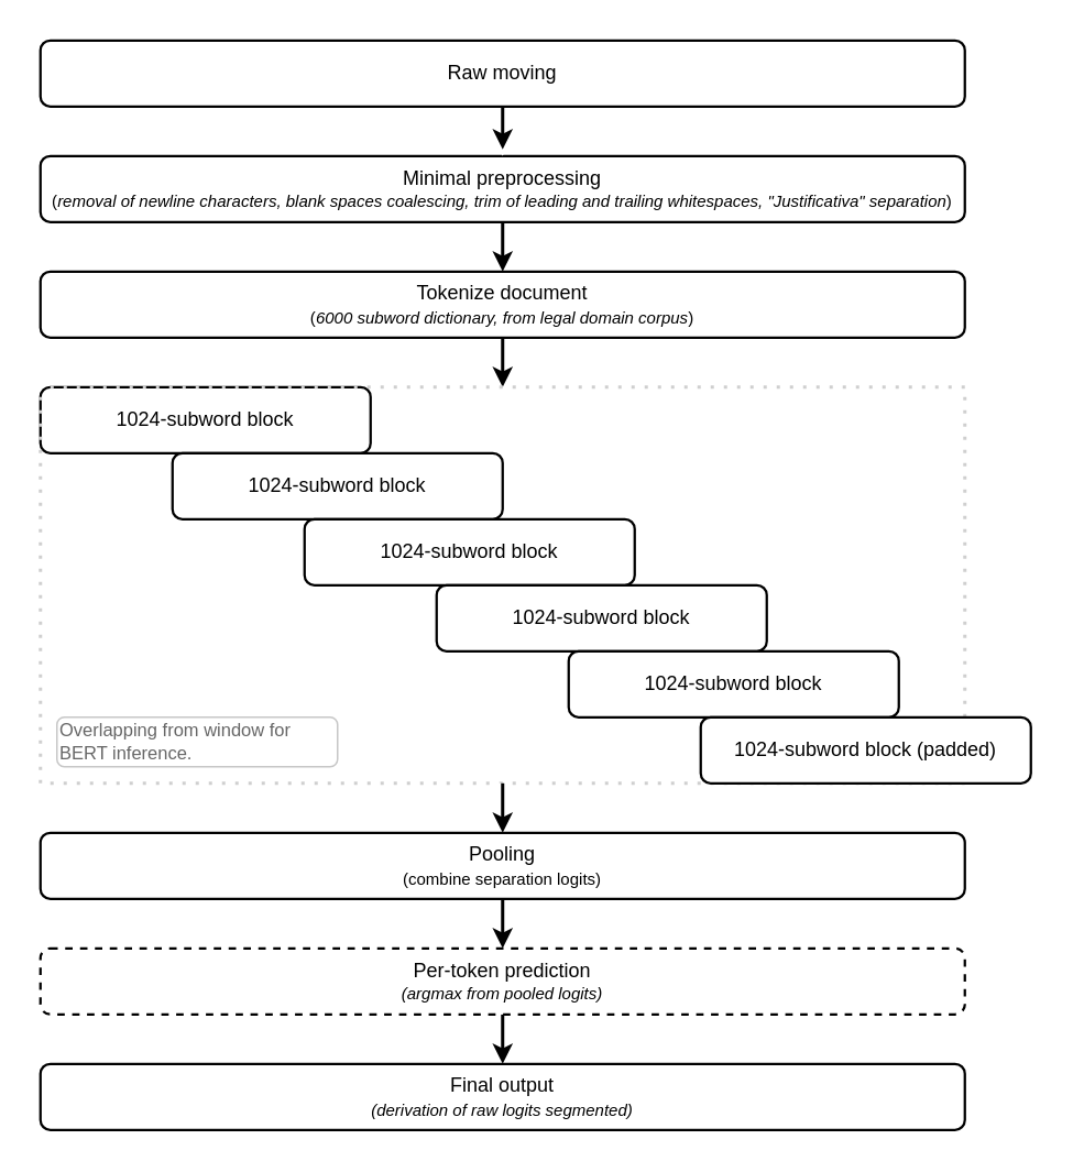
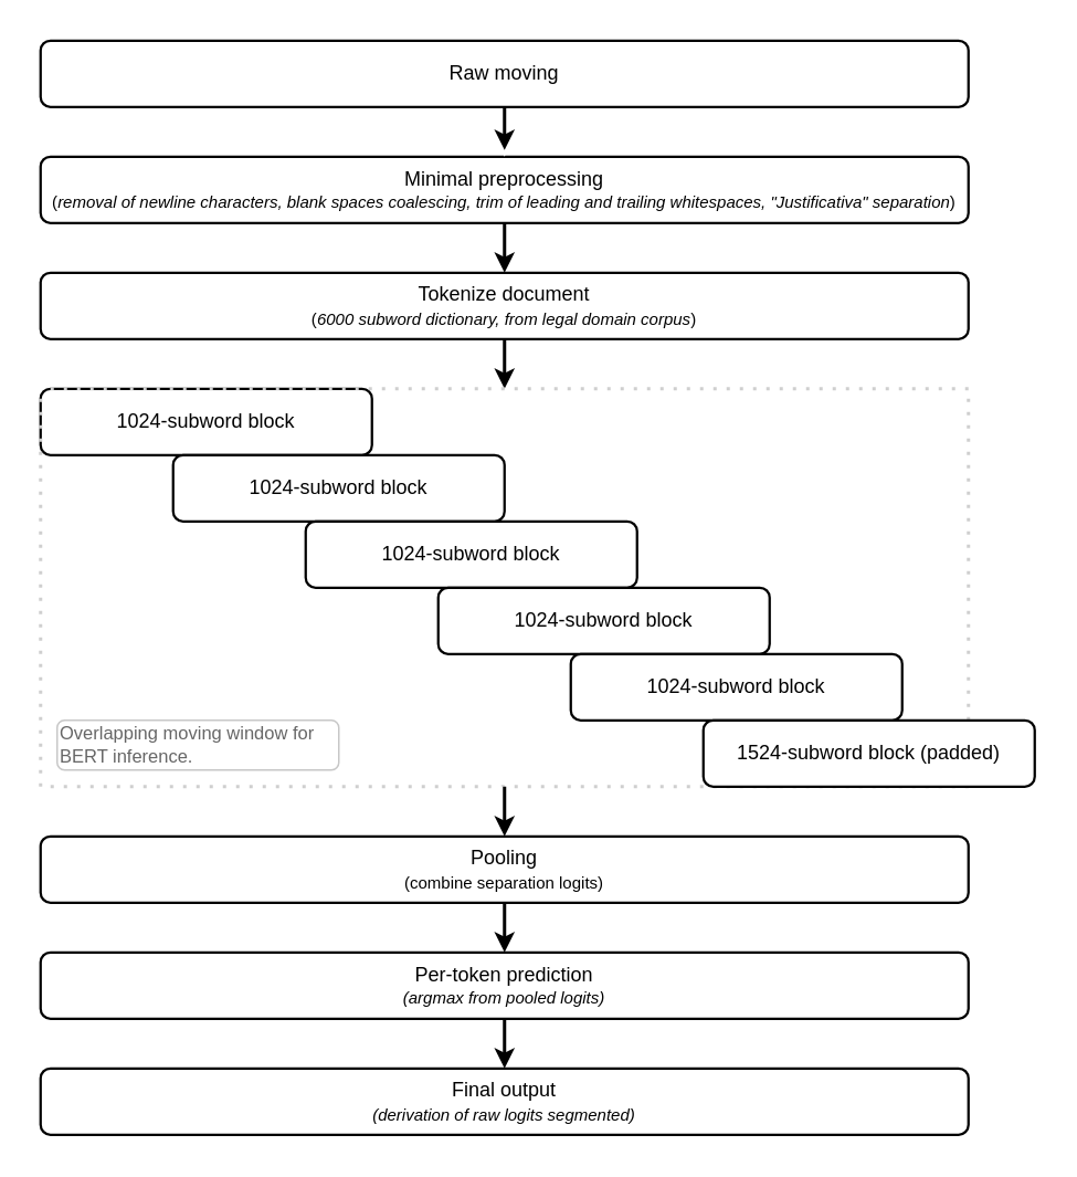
  <mxCell id="0" />
  <mxCell id="1" parent="0" />
  <mxCell id="2" value="" style="rounded=1;whiteSpace=wrap;html=1;strokeWidth=1.5;strokeColor=none;fillColor=#FFFFFF;fontColor=#ffffff;" vertex="1" parent="1"><mxGeometry x="180" y="310" width="208" height="48" as="geometry" /></mxCell>
  <mxCell id="3" value="" style="rounded=1;whiteSpace=wrap;html=1;strokeWidth=1.5;strokeColor=none;fillColor=#FFFFFF;fontColor=#ffffff;" vertex="1" parent="1"><mxGeometry x="20" y="230" width="208" height="48" as="geometry" /></mxCell>
  <mxCell id="4" value="" style="rounded=1;whiteSpace=wrap;html=1;strokeWidth=1.5;strokeColor=none;fillColor=#FFFFFF;fontColor=#ffffff;" vertex="1" parent="1"><mxGeometry x="100" y="270" width="208" height="48" as="geometry" /></mxCell>
  <mxCell id="5" value="" style="rounded=1;whiteSpace=wrap;html=1;strokeWidth=1.5;strokeColor=none;fillColor=#FFFFFF;fontColor=#ffffff;" vertex="1" parent="1"><mxGeometry x="260" y="350" width="208" height="48" as="geometry" /></mxCell>
  <mxCell id="6" value="" style="rounded=1;whiteSpace=wrap;html=1;strokeWidth=1.5;strokeColor=none;fillColor=#FFFFFF;fontColor=#ffffff;" vertex="1" parent="1"><mxGeometry x="340" y="390" width="208" height="48" as="geometry" /></mxCell>
  <mxCell id="7" value="" style="rounded=1;whiteSpace=wrap;html=1;strokeWidth=1.5;strokeColor=none;fillColor=#FFFFFF;fontColor=#ffffff;" vertex="1" parent="1"><mxGeometry x="420" y="430" width="208" height="48" as="geometry" /></mxCell>
  <mxCell id="8" value="" style="rounded=1;whiteSpace=wrap;html=1;strokeWidth=1.5;strokeColor=none;fillColor=#FFFFFF;fontColor=#ffffff;imageWidth=22;imageHeight=22;" vertex="1" parent="1"><mxGeometry x="20" y="640" width="568" height="48" as="geometry" /></mxCell>
  <mxCell id="9" value="" style="rounded=1;whiteSpace=wrap;html=1;strokeWidth=1.5;strokeColor=none;fillColor=#FFFFFF;fontColor=#ffffff;imageWidth=22;imageHeight=22;" vertex="1" parent="1"><mxGeometry x="20" y="570" width="568" height="48" as="geometry" /></mxCell>
  <mxCell id="10" value="" style="rounded=1;whiteSpace=wrap;html=1;strokeWidth=1.5;strokeColor=none;fillColor=#FFFFFF;fontColor=#ffffff;imageWidth=22;imageHeight=22;" vertex="1" parent="1"><mxGeometry x="20" y="500" width="568" height="48" as="geometry" /></mxCell>
  <mxCell id="11" value="" style="rounded=1;whiteSpace=wrap;html=1;strokeWidth=1.5;strokeColor=none;fillColor=#FFFFFF;fontColor=#ffffff;imageWidth=22;imageHeight=22;" vertex="1" parent="1"><mxGeometry x="20" y="160" width="568" height="48" as="geometry" /></mxCell>
  <mxCell id="12" value="" style="rounded=1;whiteSpace=wrap;html=1;strokeWidth=1.5;strokeColor=none;fillColor=#FFFFFF;fontColor=#ffffff;imageWidth=22;imageHeight=22;" vertex="1" parent="1"><mxGeometry x="20" y="90" width="568" height="48" as="geometry" /></mxCell>
  <mxCell id="13" value="" style="rounded=1;whiteSpace=wrap;html=1;strokeWidth=1.5;strokeColor=none;fillColor=#FFFFFF;fontColor=#ffffff;imageWidth=22;imageHeight=22;" vertex="1" parent="1"><mxGeometry x="20" y="20" width="568" height="48" as="geometry" /></mxCell>
  <mxCell id="14" value="" style="endArrow=none;dashed=1;html=1;dashPattern=1 3;strokeWidth=2;rounded=0;strokeColor=#CFCFCF;" edge="1" parent="1"><mxGeometry width="50" height="50" relative="1" as="geometry"><mxPoint x="584" y="474" as="sourcePoint" /><mxPoint x="584" y="234" as="targetPoint" /></mxGeometry></mxCell>
  <mxCell id="15" style="edgeStyle=orthogonalEdgeStyle;rounded=0;orthogonalLoop=1;jettySize=auto;html=1;exitX=0.5;exitY=1;exitDx=0;exitDy=0;entryX=0.5;entryY=0;entryDx=0;entryDy=0;strokeWidth=5;strokeColor=#FFFFFF;" edge="1" parent="1" source="17" target="20"><mxGeometry relative="1" as="geometry" /></mxCell>
  <mxCell id="16" style="edgeStyle=orthogonalEdgeStyle;rounded=0;orthogonalLoop=1;jettySize=auto;html=1;exitX=0.5;exitY=1;exitDx=0;exitDy=0;entryX=0.5;entryY=0;entryDx=0;entryDy=0;shadow=0;labelBorderColor=#FF308A;fontSize=14;fontColor=#666666;startArrow=none;startFill=0;endArrow=classic;endFill=1;strokeColor=#000000;strokeWidth=2;" edge="1" parent="1" source="17" target="20"><mxGeometry relative="1" as="geometry" /></mxCell>
  <mxCell id="17" value="&lt;div style=&quot;font-size: 10px&quot;&gt;&lt;font style=&quot;font-size: 12px&quot;&gt;Minimal preprocessing&lt;/font&gt;&lt;/div&gt;&lt;div style=&quot;font-size: 10px&quot;&gt;(&lt;i&gt;removal of newline characters, blank spaces coalescing, trim of leading and trailing whitespaces, &quot;Justificativa&quot; separation&lt;/i&gt;)&lt;/div&gt;" style="rounded=1;whiteSpace=wrap;html=1;strokeWidth=1.5;" vertex="1" parent="1"><mxGeometry x="24" y="94" width="560" height="40" as="geometry" /></mxCell>
  <mxCell id="18" style="edgeStyle=orthogonalEdgeStyle;rounded=0;orthogonalLoop=1;jettySize=auto;html=1;exitX=0.5;exitY=1;exitDx=0;exitDy=0;strokeWidth=5;strokeColor=#FFFFFF;" edge="1" parent="1" source="20"><mxGeometry relative="1" as="geometry"><mxPoint x="304" y="234" as="targetPoint" /></mxGeometry></mxCell>
  <mxCell id="19" style="edgeStyle=orthogonalEdgeStyle;rounded=0;orthogonalLoop=1;jettySize=auto;html=1;exitX=0.5;exitY=1;exitDx=0;exitDy=0;shadow=0;labelBorderColor=#FF308A;fontSize=14;fontColor=#666666;startArrow=none;startFill=0;endArrow=classic;endFill=1;strokeColor=#000000;strokeWidth=2;" edge="1" parent="1" source="20"><mxGeometry relative="1" as="geometry"><mxPoint x="304" y="234" as="targetPoint" /></mxGeometry></mxCell>
  <mxCell id="20" value="&lt;div&gt;Tokenize document &lt;font style=&quot;font-size: 10px&quot;&gt;&lt;br&gt;&lt;/font&gt;&lt;/div&gt;&lt;div&gt;&lt;font style=&quot;font-size: 10px&quot;&gt;(&lt;i&gt;6000 subword dictionary, from legal domain corpus&lt;/i&gt;)&lt;/font&gt;&lt;/div&gt;" style="rounded=1;whiteSpace=wrap;html=1;strokeWidth=1.5;" vertex="1" parent="1"><mxGeometry x="24" y="164" width="560" height="40" as="geometry" /></mxCell>
  <mxCell id="21" value="1024-subword block" style="rounded=1;whiteSpace=wrap;html=1;strokeWidth=1.5;fillColor=#FFFFFF;" vertex="1" parent="1"><mxGeometry x="24" y="234" width="200" height="40" as="geometry" /></mxCell>
  <mxCell id="22" value="1024-subword block" style="rounded=1;whiteSpace=wrap;html=1;strokeWidth=1.5;" vertex="1" parent="1"><mxGeometry x="104" y="274" width="200" height="40" as="geometry" /></mxCell>
  <mxCell id="23" value="1024-subword block" style="rounded=1;whiteSpace=wrap;html=1;strokeWidth=1.5;" vertex="1" parent="1"><mxGeometry x="184" y="314" width="200" height="40" as="geometry" /></mxCell>
  <mxCell id="24" value="1024-subword block" style="rounded=1;whiteSpace=wrap;html=1;strokeWidth=1.5;" vertex="1" parent="1"><mxGeometry x="264" y="354" width="200" height="40" as="geometry" /></mxCell>
  <mxCell id="25" value="1024-subword block" style="rounded=1;whiteSpace=wrap;html=1;strokeWidth=1.5;" vertex="1" parent="1"><mxGeometry x="344" y="394" width="200" height="40" as="geometry" /></mxCell>
  <mxCell id="26" value="" style="endArrow=none;dashed=1;html=1;dashPattern=1 3;strokeWidth=2;rounded=0;strokeColor=#CFCFCF;" edge="1" parent="1"><mxGeometry width="50" height="50" relative="1" as="geometry"><mxPoint x="24" y="474" as="sourcePoint" /><mxPoint x="24" y="234" as="targetPoint" /></mxGeometry></mxCell>
  <mxCell id="27" value="" style="endArrow=none;dashed=1;html=1;dashPattern=1 3;strokeWidth=2;rounded=0;strokeColor=#CFCFCF;" edge="1" parent="1"><mxGeometry width="50" height="50" relative="1" as="geometry"><mxPoint x="584" y="234" as="sourcePoint" /><mxPoint x="24" y="234" as="targetPoint" /></mxGeometry></mxCell>
  <mxCell id="28" value="" style="endArrow=none;dashed=1;html=1;dashPattern=1 3;strokeWidth=2;rounded=0;strokeColor=#CFCFCF;" edge="1" parent="1"><mxGeometry width="50" height="50" relative="1" as="geometry"><mxPoint x="584" y="474" as="sourcePoint" /><mxPoint x="24" y="474" as="targetPoint" /></mxGeometry></mxCell>
- <mxCell id="29" value="1024-subword block (padded)" style="rounded=1;whiteSpace=wrap;html=1;strokeWidth=1.5;" vertex="1" parent="1"><mxGeometry x="424" y="434" width="200" height="40" as="geometry" /></mxCell>
+ <mxCell id="29" value="1524-subword block (padded)" style="rounded=1;whiteSpace=wrap;html=1;strokeWidth=1.5;" vertex="1" parent="1"><mxGeometry x="424" y="434" width="200" height="40" as="geometry" /></mxCell>
  <mxCell id="30" style="edgeStyle=orthogonalEdgeStyle;rounded=0;orthogonalLoop=1;jettySize=auto;html=1;exitX=0.5;exitY=0;exitDx=0;exitDy=0;startArrow=classic;startFill=1;endArrow=none;endFill=0;strokeWidth=5;strokeColor=#FFFFFF;" edge="1" parent="1" source="34"><mxGeometry relative="1" as="geometry"><mxPoint x="304" y="474" as="targetPoint" /></mxGeometry></mxCell>
  <mxCell id="31" style="edgeStyle=orthogonalEdgeStyle;rounded=0;orthogonalLoop=1;jettySize=auto;html=1;exitX=0.5;exitY=1;exitDx=0;exitDy=0;entryX=0.5;entryY=0;entryDx=0;entryDy=0;startArrow=none;startFill=0;endArrow=classic;endFill=1;strokeWidth=5;strokeColor=#FFFFFF;" edge="1" parent="1" source="34" target="37"><mxGeometry relative="1" as="geometry" /></mxCell>
  <mxCell id="32" style="edgeStyle=orthogonalEdgeStyle;rounded=0;orthogonalLoop=1;jettySize=auto;html=1;exitX=0.5;exitY=1;exitDx=0;exitDy=0;entryX=0.5;entryY=0;entryDx=0;entryDy=0;shadow=0;labelBorderColor=#FF308A;fontSize=14;fontColor=#666666;startArrow=none;startFill=0;endArrow=classic;endFill=1;strokeColor=#000000;strokeWidth=2;" edge="1" parent="1" source="34" target="37"><mxGeometry relative="1" as="geometry" /></mxCell>
  <mxCell id="33" style="edgeStyle=orthogonalEdgeStyle;rounded=0;orthogonalLoop=1;jettySize=auto;html=1;exitX=0.5;exitY=0;exitDx=0;exitDy=0;shadow=0;labelBorderColor=#FF308A;fontSize=14;fontColor=#666666;startArrow=none;startFill=0;endArrow=classic;endFill=1;strokeColor=#000000;strokeWidth=2;entryX=0.5;entryY=0;entryDx=0;entryDy=0;" edge="1" parent="1" target="34"><mxGeometry relative="1" as="geometry"><mxPoint x="304" y="474" as="sourcePoint" /></mxGeometry></mxCell>
  <mxCell id="34" value="&lt;div&gt;Pooling&lt;/div&gt;&lt;div&gt;&lt;font style=&quot;font-size: 10px&quot;&gt;(combine separation logits)&lt;/font&gt;&lt;/div&gt;" style="rounded=1;whiteSpace=wrap;html=1;strokeWidth=1.5;" vertex="1" parent="1"><mxGeometry x="24" y="504" width="560" height="40" as="geometry" /></mxCell>
  <mxCell id="35" style="edgeStyle=orthogonalEdgeStyle;rounded=0;orthogonalLoop=1;jettySize=auto;html=1;exitX=0.5;exitY=1;exitDx=0;exitDy=0;entryX=0.5;entryY=0;entryDx=0;entryDy=0;startArrow=none;startFill=0;endArrow=classic;endFill=1;strokeWidth=5;shadow=0;labelBorderColor=#FF308A;strokeColor=#FFFFFF;" edge="1" parent="1" source="37" target="38"><mxGeometry relative="1" as="geometry" /></mxCell>
  <mxCell id="36" style="edgeStyle=orthogonalEdgeStyle;rounded=0;orthogonalLoop=1;jettySize=auto;html=1;exitX=0.5;exitY=1;exitDx=0;exitDy=0;entryX=0.5;entryY=0;entryDx=0;entryDy=0;shadow=0;labelBorderColor=#FF308A;fontSize=14;fontColor=#666666;startArrow=none;startFill=0;endArrow=classic;endFill=1;strokeColor=#000000;strokeWidth=2;" edge="1" parent="1" source="37" target="38"><mxGeometry relative="1" as="geometry" /></mxCell>
- <mxCell id="37" value="&lt;div&gt;Per-token prediction&lt;/div&gt;&lt;div style=&quot;font-size: 10px&quot;&gt;&lt;i&gt;(argmax from pooled logits)&lt;/i&gt;&lt;/div&gt;" style="rounded=1;whiteSpace=wrap;html=1;strokeWidth=1.5;dashed=1;" vertex="1" parent="1"><mxGeometry x="24" y="574" width="560" height="40" as="geometry" /></mxCell>
+ <mxCell id="37" value="&lt;div&gt;Per-token prediction&lt;/div&gt;&lt;div style=&quot;font-size: 10px&quot;&gt;&lt;i&gt;(argmax from pooled logits)&lt;/i&gt;&lt;/div&gt;" style="rounded=1;whiteSpace=wrap;html=1;strokeWidth=1.5;" vertex="1" parent="1"><mxGeometry x="24" y="574" width="560" height="40" as="geometry" /></mxCell>
  <mxCell id="38" value="&lt;div&gt;Final output&lt;/div&gt;&lt;div&gt;&lt;i&gt;&lt;font style=&quot;font-size: 10px&quot;&gt;(derivation of raw logits segmented)&lt;/font&gt;&lt;/i&gt;&lt;/div&gt;" style="rounded=1;whiteSpace=wrap;html=1;strokeWidth=1.5;" vertex="1" parent="1"><mxGeometry x="24" y="644" width="560" height="40" as="geometry" /></mxCell>
  <mxCell id="39" style="edgeStyle=orthogonalEdgeStyle;rounded=0;orthogonalLoop=1;jettySize=auto;html=1;exitX=0.5;exitY=1;exitDx=0;exitDy=0;entryX=0.5;entryY=0;entryDx=0;entryDy=0;startArrow=none;startFill=0;endArrow=classic;endFill=1;strokeWidth=5;strokeColor=#FFFFFF;" edge="1" parent="1" source="41" target="17"><mxGeometry relative="1" as="geometry" /></mxCell>
  <mxCell id="40" style="edgeStyle=orthogonalEdgeStyle;rounded=0;orthogonalLoop=1;jettySize=auto;html=1;exitX=0.5;exitY=1;exitDx=0;exitDy=0;entryX=0.5;entryY=0;entryDx=0;entryDy=0;shadow=0;labelBorderColor=#FF308A;fontSize=14;fontColor=#666666;startArrow=none;startFill=0;endArrow=classic;endFill=1;strokeColor=#000000;strokeWidth=2;" edge="1" parent="1" source="41" target="12"><mxGeometry relative="1" as="geometry" /></mxCell>
  <mxCell id="41" value="Raw moving" style="rounded=1;whiteSpace=wrap;html=1;strokeWidth=1.5;" vertex="1" parent="1"><mxGeometry x="24" width="560" height="40" as="geometry" y="24" /></mxCell>
- <mxCell id="42" value="&lt;font style=&quot;font-size: 11px&quot;&gt;Overlapping from window for BERT inference.&lt;/font&gt;" style="text;html=1;strokeColor=#C7C7C7;fillColor=#FFFFFF;align=left;verticalAlign=middle;whiteSpace=wrap;rounded=1;fontSize=10;fontColor=#666666;" vertex="1" parent="1"><mxGeometry x="34" y="434" width="170" height="30" as="geometry" /></mxCell>
+ <mxCell id="42" value="&lt;font style=&quot;font-size: 11px&quot;&gt;Overlapping moving window for BERT inference.&lt;/font&gt;" style="text;html=1;strokeColor=#C7C7C7;fillColor=#FFFFFF;align=left;verticalAlign=middle;whiteSpace=wrap;rounded=1;fontSize=10;fontColor=#666666;" vertex="1" parent="1"><mxGeometry x="34" y="434" width="170" height="30" as="geometry" /></mxCell>
